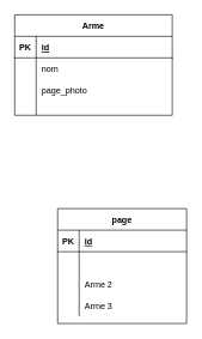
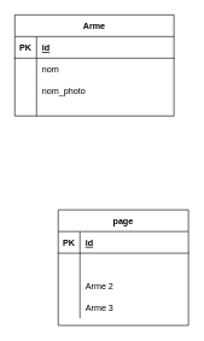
  <mxCell id="0" />
  <mxCell id="1" parent="0" />
  <mxCell id="2" value="page" style="shape=table;startSize=30;container=1;collapsible=1;childLayout=tableLayout;fixedRows=1;rowLines=0;fontStyle=1;align=center;resizeLast=1;" vertex="1" parent="1"><mxGeometry x="80" y="290" width="180" height="160" as="geometry" /></mxCell>
  <mxCell id="3" value="" style="shape=tableRow;horizontal=0;startSize=0;swimlaneHead=0;swimlaneBody=0;fillColor=none;collapsible=0;dropTarget=0;points=[[0,0.5],[1,0.5]];portConstraint=eastwest;top=0;left=0;right=0;bottom=1;" vertex="1" parent="2"><mxGeometry y="30" width="180" height="30" as="geometry" /></mxCell>
  <mxCell id="4" value="PK" style="shape=partialRectangle;connectable=0;fillColor=none;top=0;left=0;bottom=0;right=0;fontStyle=1;overflow=hidden;" vertex="1" parent="3"><mxGeometry width="30" height="30" as="geometry"><mxRectangle width="30" height="30" as="alternateBounds" /></mxGeometry></mxCell>
  <mxCell id="5" value="id" style="shape=partialRectangle;connectable=0;fillColor=none;top=0;left=0;bottom=0;right=0;align=left;spacingLeft=6;fontStyle=5;overflow=hidden;" vertex="1" parent="3"><mxGeometry x="30" width="150" height="30" as="geometry"><mxRectangle width="150" height="30" as="alternateBounds" /></mxGeometry></mxCell>
  <mxCell id="6" value="" style="shape=tableRow;horizontal=0;startSize=0;swimlaneHead=0;swimlaneBody=0;fillColor=none;collapsible=0;dropTarget=0;points=[[0,0.5],[1,0.5]];portConstraint=eastwest;top=0;left=0;right=0;bottom=0;" vertex="1" parent="2"><mxGeometry y="60" width="180" height="30" as="geometry" /></mxCell>
  <mxCell id="7" value="" style="shape=partialRectangle;connectable=0;fillColor=none;top=0;left=0;bottom=0;right=0;editable=1;overflow=hidden;" vertex="1" parent="6"><mxGeometry width="30" height="30" as="geometry"><mxRectangle width="30" height="30" as="alternateBounds" /></mxGeometry></mxCell>
  <mxCell id="8" value="" style="shape=partialRectangle;connectable=0;fillColor=none;top=0;left=0;bottom=0;right=0;align=left;spacingLeft=6;overflow=hidden;" vertex="1" parent="6"><mxGeometry x="30" width="150" height="30" as="geometry"><mxRectangle width="150" height="30" as="alternateBounds" /></mxGeometry></mxCell>
  <mxCell id="9" value="" style="shape=tableRow;horizontal=0;startSize=0;swimlaneHead=0;swimlaneBody=0;fillColor=none;collapsible=0;dropTarget=0;points=[[0,0.5],[1,0.5]];portConstraint=eastwest;top=0;left=0;right=0;bottom=0;" vertex="1" parent="2"><mxGeometry y="90" width="180" height="30" as="geometry" /></mxCell>
  <mxCell id="10" value="" style="shape=partialRectangle;connectable=0;fillColor=none;top=0;left=0;bottom=0;right=0;editable=1;overflow=hidden;" vertex="1" parent="9"><mxGeometry width="30" height="30" as="geometry"><mxRectangle width="30" height="30" as="alternateBounds" /></mxGeometry></mxCell>
  <mxCell id="11" value="Arme 2" style="shape=partialRectangle;connectable=0;fillColor=none;top=0;left=0;bottom=0;right=0;align=left;spacingLeft=6;overflow=hidden;" vertex="1" parent="9"><mxGeometry x="30" width="150" height="30" as="geometry"><mxRectangle width="150" height="30" as="alternateBounds" /></mxGeometry></mxCell>
  <mxCell id="12" value="" style="shape=tableRow;horizontal=0;startSize=0;swimlaneHead=0;swimlaneBody=0;fillColor=none;collapsible=0;dropTarget=0;points=[[0,0.5],[1,0.5]];portConstraint=eastwest;top=0;left=0;right=0;bottom=0;" vertex="1" parent="2"><mxGeometry y="120" width="180" height="30" as="geometry" /></mxCell>
  <mxCell id="13" value="" style="shape=partialRectangle;connectable=0;fillColor=none;top=0;left=0;bottom=0;right=0;editable=1;overflow=hidden;" vertex="1" parent="12"><mxGeometry width="30" height="30" as="geometry"><mxRectangle width="30" height="30" as="alternateBounds" /></mxGeometry></mxCell>
  <mxCell id="14" value="Arme 3" style="shape=partialRectangle;connectable=0;fillColor=none;top=0;left=0;bottom=0;right=0;align=left;spacingLeft=6;overflow=hidden;" vertex="1" parent="12"><mxGeometry x="30" width="150" height="30" as="geometry"><mxRectangle width="150" height="30" as="alternateBounds" /></mxGeometry></mxCell>
  <mxCell id="15" value="Arme" style="shape=table;startSize=30;container=1;collapsible=1;childLayout=tableLayout;fixedRows=1;rowLines=0;fontStyle=1;align=center;resizeLast=1;" vertex="1" parent="1"><mxGeometry x="20" y="20" width="220" height="140" as="geometry" /></mxCell>
  <mxCell id="16" value="" style="shape=tableRow;horizontal=0;startSize=0;swimlaneHead=0;swimlaneBody=0;fillColor=none;collapsible=0;dropTarget=0;points=[[0,0.5],[1,0.5]];portConstraint=eastwest;top=0;left=0;right=0;bottom=1;" vertex="1" parent="15"><mxGeometry y="30" width="220" height="30" as="geometry" /></mxCell>
  <mxCell id="17" value="PK" style="shape=partialRectangle;connectable=0;fillColor=none;top=0;left=0;bottom=0;right=0;fontStyle=1;overflow=hidden;" vertex="1" parent="16"><mxGeometry width="30" height="30" as="geometry"><mxRectangle width="30" height="30" as="alternateBounds" /></mxGeometry></mxCell>
  <mxCell id="18" value="id" style="shape=partialRectangle;connectable=0;fillColor=none;top=0;left=0;bottom=0;right=0;align=left;spacingLeft=6;fontStyle=5;overflow=hidden;" vertex="1" parent="16"><mxGeometry x="30" width="190" height="30" as="geometry"><mxRectangle width="190" height="30" as="alternateBounds" /></mxGeometry></mxCell>
  <mxCell id="19" value="" style="shape=tableRow;horizontal=0;startSize=0;swimlaneHead=0;swimlaneBody=0;fillColor=none;collapsible=0;dropTarget=0;points=[[0,0.5],[1,0.5]];portConstraint=eastwest;top=0;left=0;right=0;bottom=0;" vertex="1" parent="15"><mxGeometry y="60" width="220" height="30" as="geometry" /></mxCell>
  <mxCell id="20" value="" style="shape=partialRectangle;connectable=0;fillColor=none;top=0;left=0;bottom=0;right=0;editable=1;overflow=hidden;" vertex="1" parent="19"><mxGeometry width="30" height="30" as="geometry"><mxRectangle width="30" height="30" as="alternateBounds" /></mxGeometry></mxCell>
  <mxCell id="21" value="nom" style="shape=partialRectangle;connectable=0;fillColor=none;top=0;left=0;bottom=0;right=0;align=left;spacingLeft=6;overflow=hidden;" vertex="1" parent="19"><mxGeometry x="30" width="190" height="30" as="geometry"><mxRectangle width="190" height="30" as="alternateBounds" /></mxGeometry></mxCell>
  <mxCell id="22" value="" style="shape=tableRow;horizontal=0;startSize=0;swimlaneHead=0;swimlaneBody=0;fillColor=none;collapsible=0;dropTarget=0;points=[[0,0.5],[1,0.5]];portConstraint=eastwest;top=0;left=0;right=0;bottom=0;" vertex="1" parent="15"><mxGeometry y="90" width="220" height="30" as="geometry" /></mxCell>
  <mxCell id="23" value="" style="shape=partialRectangle;connectable=0;fillColor=none;top=0;left=0;bottom=0;right=0;editable=1;overflow=hidden;" vertex="1" parent="22"><mxGeometry width="30" height="30" as="geometry"><mxRectangle width="30" height="30" as="alternateBounds" /></mxGeometry></mxCell>
- <mxCell id="24" value="page_photo" style="shape=partialRectangle;connectable=0;fillColor=none;top=0;left=0;bottom=0;right=0;align=left;spacingLeft=6;overflow=hidden;" vertex="1" parent="22"><mxGeometry x="30" width="190" height="30" as="geometry"><mxRectangle width="190" height="30" as="alternateBounds" /></mxGeometry></mxCell>
+ <mxCell id="24" value="nom_photo" style="shape=partialRectangle;connectable=0;fillColor=none;top=0;left=0;bottom=0;right=0;align=left;spacingLeft=6;overflow=hidden;" vertex="1" parent="22"><mxGeometry x="30" width="190" height="30" as="geometry"><mxRectangle width="190" height="30" as="alternateBounds" /></mxGeometry></mxCell>
  <mxCell id="25" value="" style="shape=tableRow;horizontal=0;startSize=0;swimlaneHead=0;swimlaneBody=0;fillColor=none;collapsible=0;dropTarget=0;points=[[0,0.5],[1,0.5]];portConstraint=eastwest;top=0;left=0;right=0;bottom=0;" vertex="1" parent="15"><mxGeometry y="120" width="220" height="20" as="geometry" /></mxCell>
  <mxCell id="26" value="" style="shape=partialRectangle;connectable=0;fillColor=none;top=0;left=0;bottom=0;right=0;editable=1;overflow=hidden;" vertex="1" parent="25"><mxGeometry width="30" height="20" as="geometry"><mxRectangle width="30" height="20" as="alternateBounds" /></mxGeometry></mxCell>
  <mxCell id="27" value="" style="shape=partialRectangle;connectable=0;fillColor=none;top=0;left=0;bottom=0;right=0;align=left;spacingLeft=6;overflow=hidden;" vertex="1" parent="25"><mxGeometry x="30" width="190" height="20" as="geometry"><mxRectangle width="190" height="20" as="alternateBounds" /></mxGeometry></mxCell>
